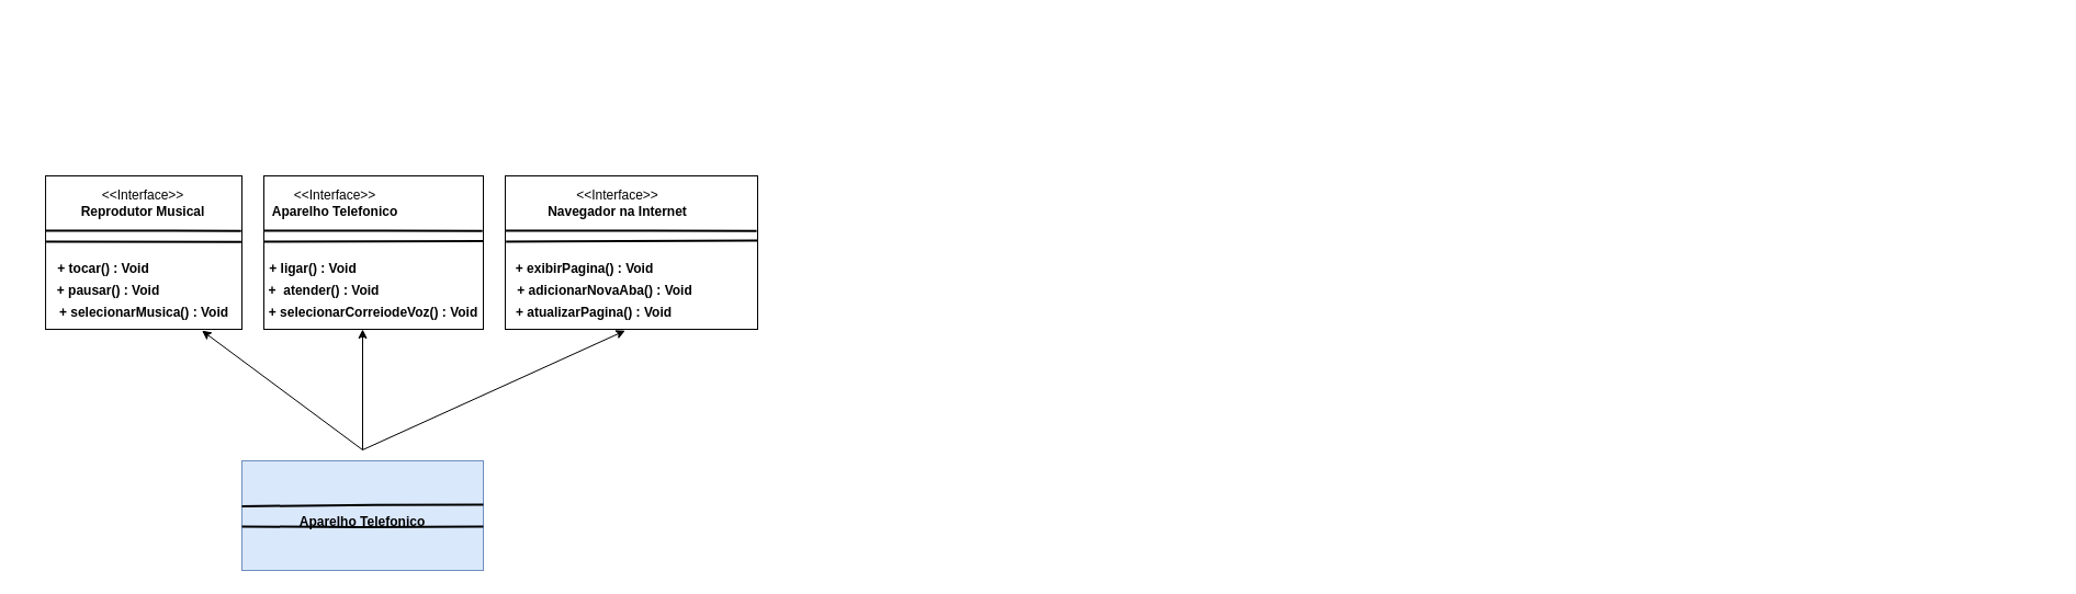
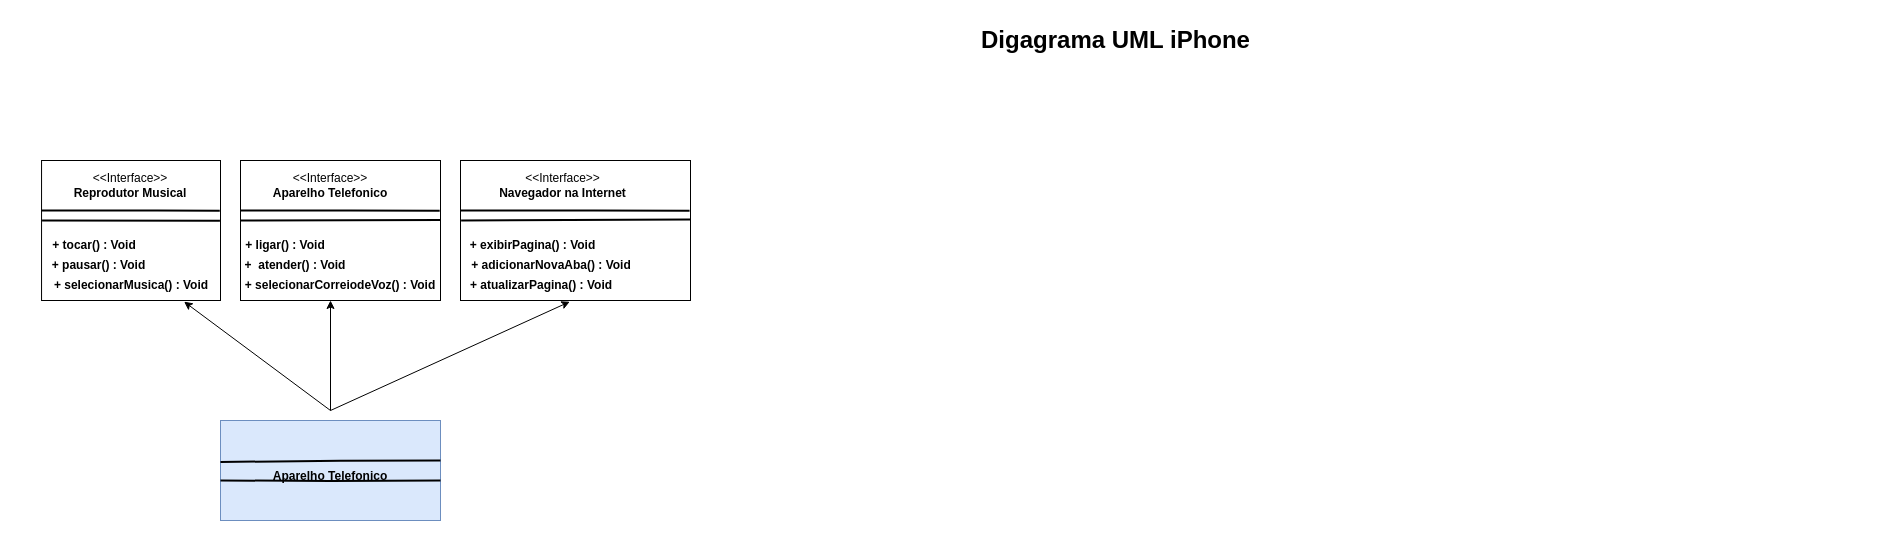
  <mxCell id="0" style=";html=1;" />
  <mxCell id="1" style=";html=1;" parent="0" />
+ <mxCell id="2" value="Digagrama UML iPhone" style="text;strokeColor=none;fillColor=none;html=1;fontSize=24;fontStyle=1;verticalAlign=middle;align=center;" parent="1" vertex="1"><mxGeometry x="360" y="20" width="1510" height="40" as="geometry" /></mxCell>
  <mxCell id="3" value="" style="group;labelBorderColor=default;textShadow=1;" parent="1" vertex="1" connectable="0"><mxGeometry x="20" y="160" width="200" height="140" as="geometry" /></mxCell>
  <mxCell id="4" value="" style="rounded=0;whiteSpace=wrap;html=1;fontStyle=1;labelBorderColor=default;" parent="3" vertex="1"><mxGeometry x="21.053" width="178.947" height="140" as="geometry" /></mxCell>
  <mxCell id="5" value="" style="verticalAlign=bottom;html=1;endArrow=none;edgeStyle=none;labelBackgroundColor=none;fontSize=10;strokeWidth=2;rounded=0;entryX=0.996;entryY=0.359;entryDx=0;entryDy=0;entryPerimeter=0;" parent="3" target="4" edge="1"><mxGeometry relative="1" as="geometry"><mxPoint x="21.053" y="50" as="sourcePoint" /><mxPoint x="231.579" y="50" as="targetPoint" /><Array as="points"><mxPoint x="136.842" y="50" /></Array></mxGeometry></mxCell>
  <mxCell id="6" value="" style="verticalAlign=bottom;html=1;endArrow=none;edgeStyle=none;labelBackgroundColor=none;fontSize=10;strokeWidth=2;rounded=0;entryX=1;entryY=0.5;entryDx=0;entryDy=0;" parent="3" edge="1"><mxGeometry relative="1" as="geometry"><mxPoint x="21.579" y="60" as="sourcePoint" /><mxPoint x="199.474" y="60.34" as="targetPoint" /><mxPoint as="offset" /></mxGeometry></mxCell>
  <mxCell id="7" value="&amp;lt;&amp;lt;Interface&amp;gt;&amp;gt;&lt;div&gt;&lt;b&gt;Reprodutor Musical&lt;/b&gt;&lt;/div&gt;" style="text;html=1;align=center;verticalAlign=middle;whiteSpace=wrap;rounded=0;" parent="3" vertex="1"><mxGeometry x="47.368" y="10" width="126.316" height="30" as="geometry" /></mxCell>
  <mxCell id="8" value="+ tocar() : Void" style="text;html=1;align=center;verticalAlign=middle;whiteSpace=wrap;rounded=0;fontStyle=1" parent="3" vertex="1"><mxGeometry x="15.789" y="70" width="115.789" height="30" as="geometry" /></mxCell>
  <mxCell id="9" value="+ pausar() : Void" style="text;html=1;align=center;verticalAlign=middle;whiteSpace=wrap;rounded=0;fontStyle=1" parent="3" vertex="1"><mxGeometry x="26.316" y="90" width="105.263" height="30" as="geometry" /></mxCell>
  <mxCell id="10" value="+ selecionarMusica() : Void" style="text;html=1;align=center;verticalAlign=middle;whiteSpace=wrap;rounded=0;fontStyle=1" parent="3" vertex="1"><mxGeometry x="15.79" y="110" width="190" height="30" as="geometry" /></mxCell>
  <mxCell id="11" value="" style="group;labelBorderColor=default;" parent="1" vertex="1" connectable="0"><mxGeometry x="220" y="160" width="220" height="140" as="geometry" /></mxCell>
  <mxCell id="12" value="" style="rounded=0;whiteSpace=wrap;html=1;fontStyle=1" parent="11" vertex="1"><mxGeometry x="20" width="200" height="140" as="geometry" /></mxCell>
  <mxCell id="13" value="" style="verticalAlign=bottom;html=1;endArrow=none;edgeStyle=none;labelBackgroundColor=none;fontSize=10;strokeWidth=2;rounded=0;entryX=0.996;entryY=0.359;entryDx=0;entryDy=0;entryPerimeter=0;" parent="11" target="12" edge="1"><mxGeometry relative="1" as="geometry"><mxPoint x="20" y="50" as="sourcePoint" /><mxPoint x="220" y="50" as="targetPoint" /><Array as="points"><mxPoint x="130" y="50" /></Array></mxGeometry></mxCell>
  <mxCell id="14" value="" style="verticalAlign=bottom;html=1;endArrow=none;edgeStyle=none;labelBackgroundColor=none;fontSize=10;strokeWidth=2;rounded=0;entryX=0.999;entryY=0.425;entryDx=0;entryDy=0;entryPerimeter=0;" parent="11" target="12" edge="1"><mxGeometry relative="1" as="geometry"><mxPoint x="20.5" y="60" as="sourcePoint" /><mxPoint x="189.5" y="60.34" as="targetPoint" /><mxPoint as="offset" /></mxGeometry></mxCell>
- <mxCell id="15" value="&amp;lt;&amp;lt;Interface&amp;gt;&amp;gt;&lt;div&gt;&lt;b&gt;Aparelho Telefonico&lt;/b&gt;&lt;/div&gt;" style="text;html=1;align=center;verticalAlign=middle;whiteSpace=wrap;rounded=0;" parent="11" vertex="1"><mxGeometry x="25" y="10" width="120" height="30" as="geometry" /></mxCell>
+ <mxCell id="15" value="&amp;lt;&amp;lt;Interface&amp;gt;&amp;gt;&lt;div&gt;&lt;b&gt;Aparelho Telefonico&lt;/b&gt;&lt;/div&gt;" style="text;html=1;align=center;verticalAlign=middle;whiteSpace=wrap;rounded=0;" parent="11" vertex="1"><mxGeometry x="50" y="10" width="120" height="30" as="geometry" /></mxCell>
  <mxCell id="16" value="+ ligar() : Void" style="text;html=1;align=center;verticalAlign=middle;whiteSpace=wrap;rounded=0;fontStyle=1" parent="11" vertex="1"><mxGeometry x="10" y="70" width="110" height="30" as="geometry" /></mxCell>
  <mxCell id="17" value="+&amp;nbsp; atender() : Void" style="text;html=1;align=center;verticalAlign=middle;whiteSpace=wrap;rounded=0;fontStyle=1" parent="11" vertex="1"><mxGeometry y="90" width="150" height="30" as="geometry" /></mxCell>
  <mxCell id="18" value="&amp;nbsp; &amp;nbsp; &amp;nbsp; + selecionarCorreiodeVoz() : Void" style="text;html=1;align=center;verticalAlign=middle;whiteSpace=wrap;rounded=0;fontStyle=1" parent="11" vertex="1"><mxGeometry y="110" width="220" height="30" as="geometry" /></mxCell>
  <mxCell id="19" value="" style="group" parent="1" vertex="1" connectable="0"><mxGeometry x="490" y="170" width="230" height="140" as="geometry" /></mxCell>
  <mxCell id="20" value="" style="group" parent="19" vertex="1" connectable="0"><mxGeometry x="-29.999" y="-10" width="230" height="140" as="geometry" /></mxCell>
  <mxCell id="21" value="" style="rounded=0;whiteSpace=wrap;html=1;fontStyle=1" parent="20" vertex="1"><mxGeometry width="230" height="140" as="geometry" /></mxCell>
  <mxCell id="22" value="" style="verticalAlign=bottom;html=1;endArrow=none;edgeStyle=none;labelBackgroundColor=none;fontSize=10;strokeWidth=2;rounded=0;entryX=0.996;entryY=0.359;entryDx=0;entryDy=0;entryPerimeter=0;" parent="20" target="21" edge="1"><mxGeometry relative="1" as="geometry"><mxPoint y="50" as="sourcePoint" /><mxPoint x="242.105" y="50" as="targetPoint" /><Array as="points"><mxPoint x="133.158" y="50" /></Array></mxGeometry></mxCell>
  <mxCell id="23" value="" style="verticalAlign=bottom;html=1;endArrow=none;edgeStyle=none;labelBackgroundColor=none;fontSize=10;strokeWidth=2;rounded=0;entryX=0.998;entryY=0.421;entryDx=0;entryDy=0;entryPerimeter=0;" parent="20" target="21" edge="1"><mxGeometry relative="1" as="geometry"><mxPoint x="0.605" y="60" as="sourcePoint" /><mxPoint x="204.999" y="60" as="targetPoint" /><mxPoint as="offset" /></mxGeometry></mxCell>
  <mxCell id="24" value="&amp;lt;&amp;lt;Interface&amp;gt;&amp;gt;&lt;div&gt;&lt;b&gt;Navegador na Internet&lt;/b&gt;&lt;/div&gt;" style="text;html=1;align=center;verticalAlign=middle;whiteSpace=wrap;rounded=0;" parent="20" vertex="1"><mxGeometry x="21.184" y="10" width="163.421" height="30" as="geometry" /></mxCell>
  <mxCell id="25" value="+ exibirPagina() : Void" style="text;html=1;align=center;verticalAlign=middle;whiteSpace=wrap;rounded=0;fontStyle=1" parent="20" vertex="1"><mxGeometry x="5.785" y="70" width="133.158" height="30" as="geometry" /></mxCell>
  <mxCell id="26" value="+ adicionarNovaAba() : Void" style="text;html=1;align=center;verticalAlign=middle;whiteSpace=wrap;rounded=0;fontStyle=1" parent="20" vertex="1"><mxGeometry x="5.78" y="90" width="170" height="30" as="geometry" /></mxCell>
  <mxCell id="27" value="+ atualizarPagina() : Void" style="text;html=1;align=center;verticalAlign=middle;whiteSpace=wrap;rounded=0;fontStyle=1" parent="20" vertex="1"><mxGeometry x="5.78" y="110" width="150" height="30" as="geometry" /></mxCell>
  <mxCell id="28" value="" style="group;labelBorderColor=default;fillColor=#dae8fc;strokeColor=#6c8ebf;" parent="1" vertex="1" connectable="0"><mxGeometry x="220" y="420" width="220" height="100" as="geometry" /></mxCell>
  <mxCell id="29" value="" style="verticalAlign=bottom;html=1;endArrow=none;edgeStyle=none;labelBackgroundColor=none;fontSize=10;strokeWidth=2;rounded=0;entryX=0.999;entryY=0.425;entryDx=0;entryDy=0;entryPerimeter=0;labelBorderColor=none;" parent="28" edge="1"><mxGeometry relative="1" as="geometry"><mxPoint y="41.43" as="sourcePoint" /><mxPoint x="220.0" y="40.001" as="targetPoint" /><Array as="points"><mxPoint x="120.2" y="40.359" /></Array><mxPoint as="offset" /></mxGeometry></mxCell>
  <mxCell id="30" value="" style="verticalAlign=bottom;html=1;endArrow=none;edgeStyle=none;labelBackgroundColor=none;fontSize=10;strokeWidth=2;rounded=0;labelBorderColor=none;" parent="28" edge="1"><mxGeometry relative="1" as="geometry"><mxPoint y="60" as="sourcePoint" /><mxPoint x="220" y="60" as="targetPoint" /><Array as="points"><mxPoint x="109.65" y="60.4" /></Array><mxPoint as="offset" /></mxGeometry></mxCell>
  <mxCell id="31" value="&lt;div&gt;&lt;b&gt;Aparelho Telefonico&lt;/b&gt;&lt;/div&gt;" style="text;html=1;align=center;verticalAlign=middle;whiteSpace=wrap;rounded=0;labelBorderColor=none;" parent="28" vertex="1"><mxGeometry x="50" y="45.003" width="120.0" height="21.429" as="geometry" /></mxCell>
  <mxCell id="32" value="" style="endArrow=classic;html=1;rounded=0;entryX=0.778;entryY=1.04;entryDx=0;entryDy=0;entryPerimeter=0;" parent="1" target="10" edge="1"><mxGeometry width="50" height="50" relative="1" as="geometry"><mxPoint x="330" y="410" as="sourcePoint" /><mxPoint x="380" y="360" as="targetPoint" /></mxGeometry></mxCell>
  <mxCell id="33" value="" style="endArrow=classic;html=1;rounded=0;entryX=0.5;entryY=1;entryDx=0;entryDy=0;" parent="1" target="18" edge="1"><mxGeometry width="50" height="50" relative="1" as="geometry"><mxPoint x="330" y="410" as="sourcePoint" /><mxPoint x="380" y="360" as="targetPoint" /></mxGeometry></mxCell>
  <mxCell id="34" value="" style="endArrow=classic;html=1;rounded=0;entryX=0.69;entryY=1.04;entryDx=0;entryDy=0;entryPerimeter=0;" parent="1" target="27" edge="1"><mxGeometry width="50" height="50" relative="1" as="geometry"><mxPoint x="330" y="410" as="sourcePoint" /><mxPoint x="380" y="360" as="targetPoint" /></mxGeometry></mxCell>
